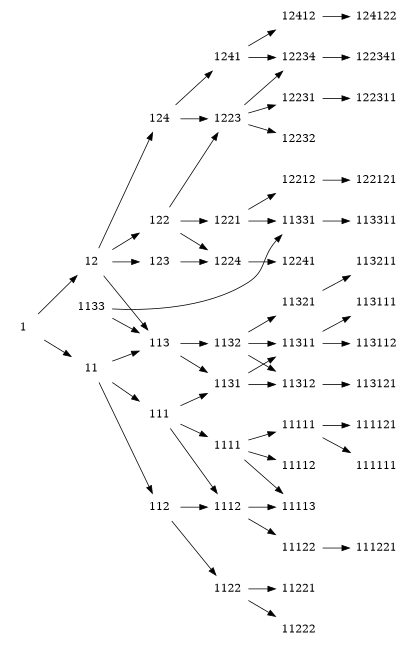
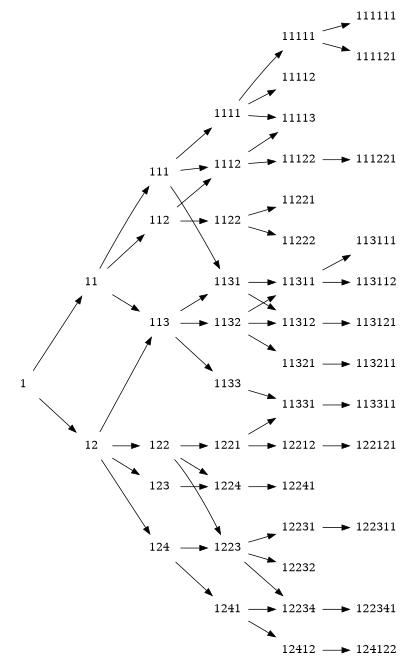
  digraph {
    labelloc=b
    rankdir=LR
    node [shape=plaintext]
    1
    11
    12
    111
    112
    113
    122
    123
    124
    1111
    1112
    1131
    1122
    1132
    1133
    1224
    1221
    1223
    1241
    11111
    11112
    11113
    11122
    11311
    11312
    11221
    11222
    11321
    11331
    12241
    12212
    12231
    12232
    12234
    12412
    111111
    111121
    111221
    113111
    113112
    113121
    113211
    113311
    122121
    122311
    122341
    124122
    1 -> 11
    1 -> 12
    11 -> 111
    11 -> 112
    11 -> 113
    12 -> 113
    12 -> 122
    12 -> 123
    12 -> 124
    111 -> 1111
    111 -> 1112
    111 -> 1131
    112 -> 1112
    112 -> 1122
    113 -> 1131
    113 -> 1132
-   1133 -> 113
+   113 -> 1133
    122 -> 1224
    122 -> 1221
    122 -> 1223
    123 -> 1224
    124 -> 1223
    124 -> 1241
    1111 -> 11111
    1111 -> 11112
    1111 -> 11113
    1112 -> 11113
    1112 -> 11122
    1131 -> 11311
    1131 -> 11312
    1122 -> 11221
    1122 -> 11222
    1132 -> 11311
    1132 -> 11312
    1132 -> 11321
    1133 -> 11331
    1224 -> 12241
    1221 -> 11331
    1221 -> 12212
    1223 -> 12231
    1223 -> 12232
    1223 -> 12234
    1241 -> 12234
    1241 -> 12412
    11111 -> 111111
    11111 -> 111121
    11122 -> 111221
    11311 -> 113111
    11311 -> 113112
    11312 -> 113121
    11321 -> 113211
    11331 -> 113311
    12212 -> 122121
    12231 -> 122311
    12234 -> 122341
    12412 -> 124122
  }
